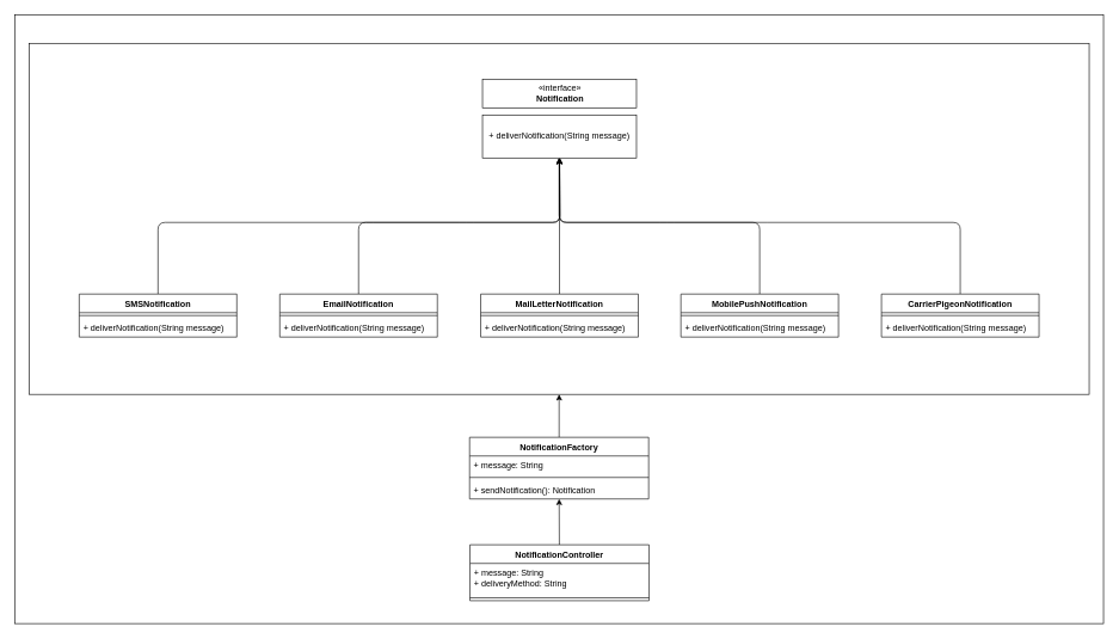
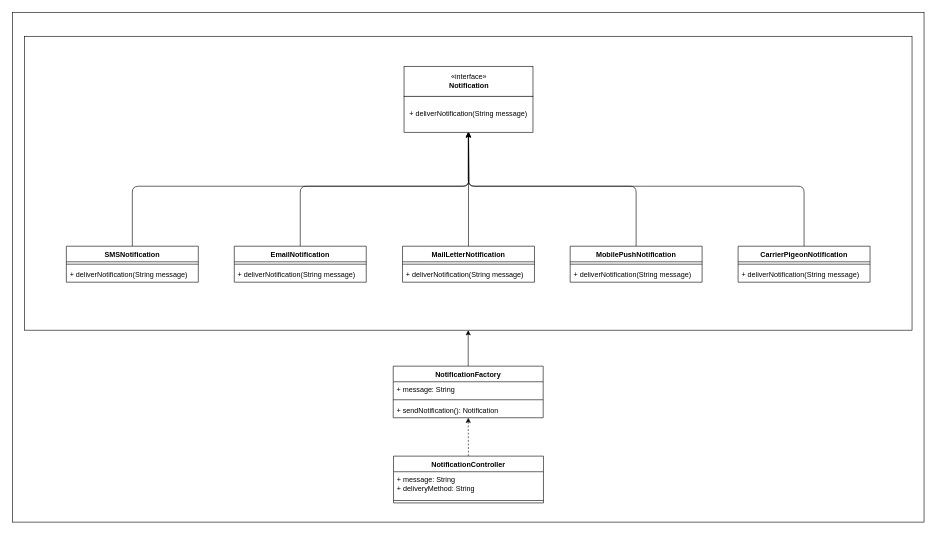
  <mxCell id="0" />
  <mxCell id="1" parent="0" />
  <mxCell id="2" value="" style="rounded=0;whiteSpace=wrap;html=1;" parent="1" vertex="1"><mxGeometry x="20" y="20" width="1520" height="850" as="geometry" /></mxCell>
  <mxCell id="3" value="" style="rounded=0;whiteSpace=wrap;html=1;" parent="1" vertex="1"><mxGeometry x="40" y="60" width="1480" height="490" as="geometry" /></mxCell>
- <mxCell id="4" value="«interface»&lt;br&gt;&lt;b&gt;Notification&lt;/b&gt;" style="html=1;" parent="1" vertex="1"><mxGeometry x="673" y="110" width="215" height="40" as="geometry" /></mxCell>
+ <mxCell id="4" value="«interface»&lt;br&gt;&lt;b&gt;Notification&lt;/b&gt;" style="html=1;" parent="1" vertex="1"><mxGeometry x="673" y="110" width="215" height="50" as="geometry" /></mxCell>
  <mxCell id="5" value="+ deliverNotification(String message)" style="rounded=0;whiteSpace=wrap;html=1;" parent="1" vertex="1"><mxGeometry x="673" y="160" width="215" height="60" as="geometry" /></mxCell>
  <mxCell id="6" style="edgeStyle=none;html=1;exitX=0.5;exitY=0;exitDx=0;exitDy=0;entryX=0.5;entryY=1;entryDx=0;entryDy=0;" parent="1" source="7" target="5" edge="1"><mxGeometry relative="1" as="geometry"><Array as="points"><mxPoint x="220" y="310" /><mxPoint x="510" y="310" /><mxPoint x="781" y="310" /></Array></mxGeometry></mxCell>
  <mxCell id="7" value="SMSNotification" style="swimlane;fontStyle=1;align=center;verticalAlign=top;childLayout=stackLayout;horizontal=1;startSize=26;horizontalStack=0;resizeParent=1;resizeParentMax=0;resizeLast=0;collapsible=1;marginBottom=0;" parent="1" vertex="1"><mxGeometry x="110" y="410" width="220" height="60" as="geometry" /></mxCell>
  <mxCell id="8" value="" style="line;strokeWidth=1;fillColor=none;align=left;verticalAlign=middle;spacingTop=-1;spacingLeft=3;spacingRight=3;rotatable=0;labelPosition=right;points=[];portConstraint=eastwest;" parent="7" vertex="1"><mxGeometry y="26" width="220" height="8" as="geometry" /></mxCell>
  <mxCell id="9" value="+ deliverNotification(String message)" style="text;strokeColor=none;fillColor=none;align=left;verticalAlign=top;spacingLeft=4;spacingRight=4;overflow=hidden;rotatable=0;points=[[0,0.5],[1,0.5]];portConstraint=eastwest;" parent="7" vertex="1"><mxGeometry y="34" width="220" height="26" as="geometry" /></mxCell>
  <mxCell id="10" style="edgeStyle=none;html=1;" parent="1" source="11" edge="1"><mxGeometry relative="1" as="geometry"><mxPoint x="780" y="220" as="targetPoint" /><Array as="points"><mxPoint x="1340" y="310" /><mxPoint x="1060" y="310" /><mxPoint x="780" y="310" /></Array></mxGeometry></mxCell>
  <mxCell id="11" value="CarrierPigeonNotification" style="swimlane;fontStyle=1;align=center;verticalAlign=top;childLayout=stackLayout;horizontal=1;startSize=26;horizontalStack=0;resizeParent=1;resizeParentMax=0;resizeLast=0;collapsible=1;marginBottom=0;" parent="1" vertex="1"><mxGeometry x="1230" y="410" width="220" height="60" as="geometry" /></mxCell>
  <mxCell id="12" value="" style="line;strokeWidth=1;fillColor=none;align=left;verticalAlign=middle;spacingTop=-1;spacingLeft=3;spacingRight=3;rotatable=0;labelPosition=right;points=[];portConstraint=eastwest;" parent="11" vertex="1"><mxGeometry y="26" width="220" height="8" as="geometry" /></mxCell>
  <mxCell id="13" value="+ deliverNotification(String message)" style="text;strokeColor=none;fillColor=none;align=left;verticalAlign=top;spacingLeft=4;spacingRight=4;overflow=hidden;rotatable=0;points=[[0,0.5],[1,0.5]];portConstraint=eastwest;" parent="11" vertex="1"><mxGeometry y="34" width="220" height="26" as="geometry" /></mxCell>
  <mxCell id="14" style="edgeStyle=none;html=1;entryX=0.5;entryY=1;entryDx=0;entryDy=0;" parent="1" source="15" target="5" edge="1"><mxGeometry relative="1" as="geometry"><Array as="points"><mxPoint x="500" y="310" /><mxPoint x="650" y="310" /><mxPoint x="781" y="310" /></Array></mxGeometry></mxCell>
  <mxCell id="15" value="EmailNotification" style="swimlane;fontStyle=1;align=center;verticalAlign=top;childLayout=stackLayout;horizontal=1;startSize=26;horizontalStack=0;resizeParent=1;resizeParentMax=0;resizeLast=0;collapsible=1;marginBottom=0;" parent="1" vertex="1"><mxGeometry x="390" y="410" width="220" height="60" as="geometry" /></mxCell>
  <mxCell id="16" value="" style="line;strokeWidth=1;fillColor=none;align=left;verticalAlign=middle;spacingTop=-1;spacingLeft=3;spacingRight=3;rotatable=0;labelPosition=right;points=[];portConstraint=eastwest;" parent="15" vertex="1"><mxGeometry y="26" width="220" height="8" as="geometry" /></mxCell>
  <mxCell id="17" value="+ deliverNotification(String message)" style="text;strokeColor=none;fillColor=none;align=left;verticalAlign=top;spacingLeft=4;spacingRight=4;overflow=hidden;rotatable=0;points=[[0,0.5],[1,0.5]];portConstraint=eastwest;" parent="15" vertex="1"><mxGeometry y="34" width="220" height="26" as="geometry" /></mxCell>
  <mxCell id="18" style="edgeStyle=none;html=1;entryX=0.5;entryY=1;entryDx=0;entryDy=0;" parent="1" source="19" target="5" edge="1"><mxGeometry relative="1" as="geometry" /></mxCell>
  <mxCell id="19" value="MailLetterNotification" style="swimlane;fontStyle=1;align=center;verticalAlign=top;childLayout=stackLayout;horizontal=1;startSize=26;horizontalStack=0;resizeParent=1;resizeParentMax=0;resizeLast=0;collapsible=1;marginBottom=0;" parent="1" vertex="1"><mxGeometry x="670.5" y="410" width="220" height="60" as="geometry" /></mxCell>
  <mxCell id="20" value="" style="line;strokeWidth=1;fillColor=none;align=left;verticalAlign=middle;spacingTop=-1;spacingLeft=3;spacingRight=3;rotatable=0;labelPosition=right;points=[];portConstraint=eastwest;" parent="19" vertex="1"><mxGeometry y="26" width="220" height="8" as="geometry" /></mxCell>
  <mxCell id="21" value="+ deliverNotification(String message)" style="text;strokeColor=none;fillColor=none;align=left;verticalAlign=top;spacingLeft=4;spacingRight=4;overflow=hidden;rotatable=0;points=[[0,0.5],[1,0.5]];portConstraint=eastwest;" parent="19" vertex="1"><mxGeometry y="34" width="220" height="26" as="geometry" /></mxCell>
  <mxCell id="22" style="edgeStyle=none;html=1;entryX=0.5;entryY=1;entryDx=0;entryDy=0;" parent="1" source="23" target="5" edge="1"><mxGeometry relative="1" as="geometry"><Array as="points"><mxPoint x="1060" y="310" /><mxPoint x="930" y="310" /><mxPoint x="781" y="310" /></Array></mxGeometry></mxCell>
  <mxCell id="23" value="MobilePushNotification" style="swimlane;fontStyle=1;align=center;verticalAlign=top;childLayout=stackLayout;horizontal=1;startSize=26;horizontalStack=0;resizeParent=1;resizeParentMax=0;resizeLast=0;collapsible=1;marginBottom=0;" parent="1" vertex="1"><mxGeometry x="950" y="410" width="220" height="60" as="geometry" /></mxCell>
  <mxCell id="24" value="" style="line;strokeWidth=1;fillColor=none;align=left;verticalAlign=middle;spacingTop=-1;spacingLeft=3;spacingRight=3;rotatable=0;labelPosition=right;points=[];portConstraint=eastwest;" parent="23" vertex="1"><mxGeometry y="26" width="220" height="8" as="geometry" /></mxCell>
  <mxCell id="25" value="+ deliverNotification(String message)" style="text;strokeColor=none;fillColor=none;align=left;verticalAlign=top;spacingLeft=4;spacingRight=4;overflow=hidden;rotatable=0;points=[[0,0.5],[1,0.5]];portConstraint=eastwest;" parent="23" vertex="1"><mxGeometry y="34" width="220" height="26" as="geometry" /></mxCell>
  <mxCell id="26" style="edgeStyle=none;html=1;exitX=0.5;exitY=0;exitDx=0;exitDy=0;" parent="1" source="27" target="3" edge="1"><mxGeometry relative="1" as="geometry" /></mxCell>
  <mxCell id="27" value="NotificationFactory" style="swimlane;fontStyle=1;align=center;verticalAlign=top;childLayout=stackLayout;horizontal=1;startSize=26;horizontalStack=0;resizeParent=1;resizeParentMax=0;resizeLast=0;collapsible=1;marginBottom=0;" parent="1" vertex="1"><mxGeometry x="655" y="610" width="250" height="86" as="geometry" /></mxCell>
  <mxCell id="28" value="+ message: String" style="text;strokeColor=none;fillColor=none;align=left;verticalAlign=top;spacingLeft=4;spacingRight=4;overflow=hidden;rotatable=0;points=[[0,0.5],[1,0.5]];portConstraint=eastwest;" parent="27" vertex="1"><mxGeometry y="26" width="250" height="26" as="geometry" /></mxCell>
  <mxCell id="29" value="" style="line;strokeWidth=1;fillColor=none;align=left;verticalAlign=middle;spacingTop=-1;spacingLeft=3;spacingRight=3;rotatable=0;labelPosition=right;points=[];portConstraint=eastwest;" parent="27" vertex="1"><mxGeometry y="52" width="250" height="8" as="geometry" /></mxCell>
  <mxCell id="30" value="+ sendNotification(): Notification" style="text;strokeColor=none;fillColor=none;align=left;verticalAlign=top;spacingLeft=4;spacingRight=4;overflow=hidden;rotatable=0;points=[[0,0.5],[1,0.5]];portConstraint=eastwest;" parent="27" vertex="1"><mxGeometry y="60" width="250" height="26" as="geometry" /></mxCell>
- <mxCell id="31" style="edgeStyle=none;html=1;" parent="1" source="32" target="30" edge="1"><mxGeometry relative="1" as="geometry"><mxPoint x="780.5" y="720" as="targetPoint" /></mxGeometry></mxCell>
+ <mxCell id="31" style="edgeStyle=none;html=1;dashed=1;" parent="1" source="32" target="30" edge="1"><mxGeometry relative="1" as="geometry"><mxPoint x="780.5" y="720" as="targetPoint" /></mxGeometry></mxCell>
  <mxCell id="32" value="NotificationController" style="swimlane;fontStyle=1;align=center;verticalAlign=top;childLayout=stackLayout;horizontal=1;startSize=26;horizontalStack=0;resizeParent=1;resizeParentMax=0;resizeLast=0;collapsible=1;marginBottom=0;" parent="1" vertex="1"><mxGeometry x="655.5" y="760" width="250" height="78" as="geometry" /></mxCell>
  <mxCell id="33" value="+ message: String&#10;+ deliveryMethod: String" style="text;strokeColor=none;fillColor=none;align=left;verticalAlign=top;spacingLeft=4;spacingRight=4;overflow=hidden;rotatable=0;points=[[0,0.5],[1,0.5]];portConstraint=eastwest;" parent="32" vertex="1"><mxGeometry y="26" width="250" height="44" as="geometry" /></mxCell>
  <mxCell id="34" value="" style="line;strokeWidth=1;fillColor=none;align=left;verticalAlign=middle;spacingTop=-1;spacingLeft=3;spacingRight=3;rotatable=0;labelPosition=right;points=[];portConstraint=eastwest;" parent="32" vertex="1"><mxGeometry y="70" width="250" height="8" as="geometry" /></mxCell>
